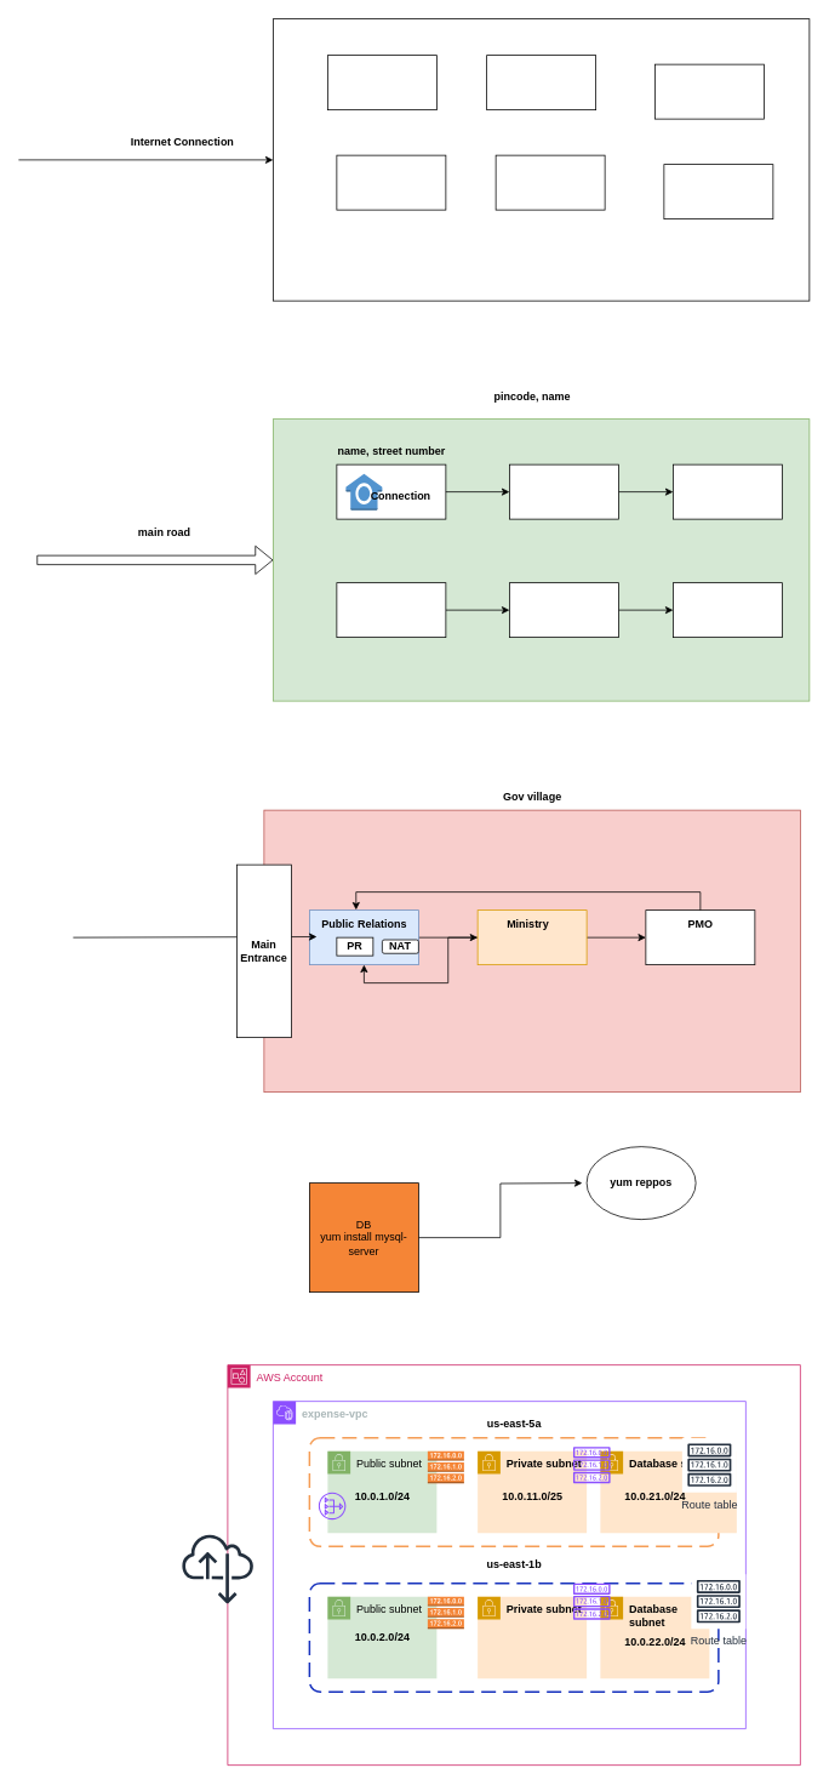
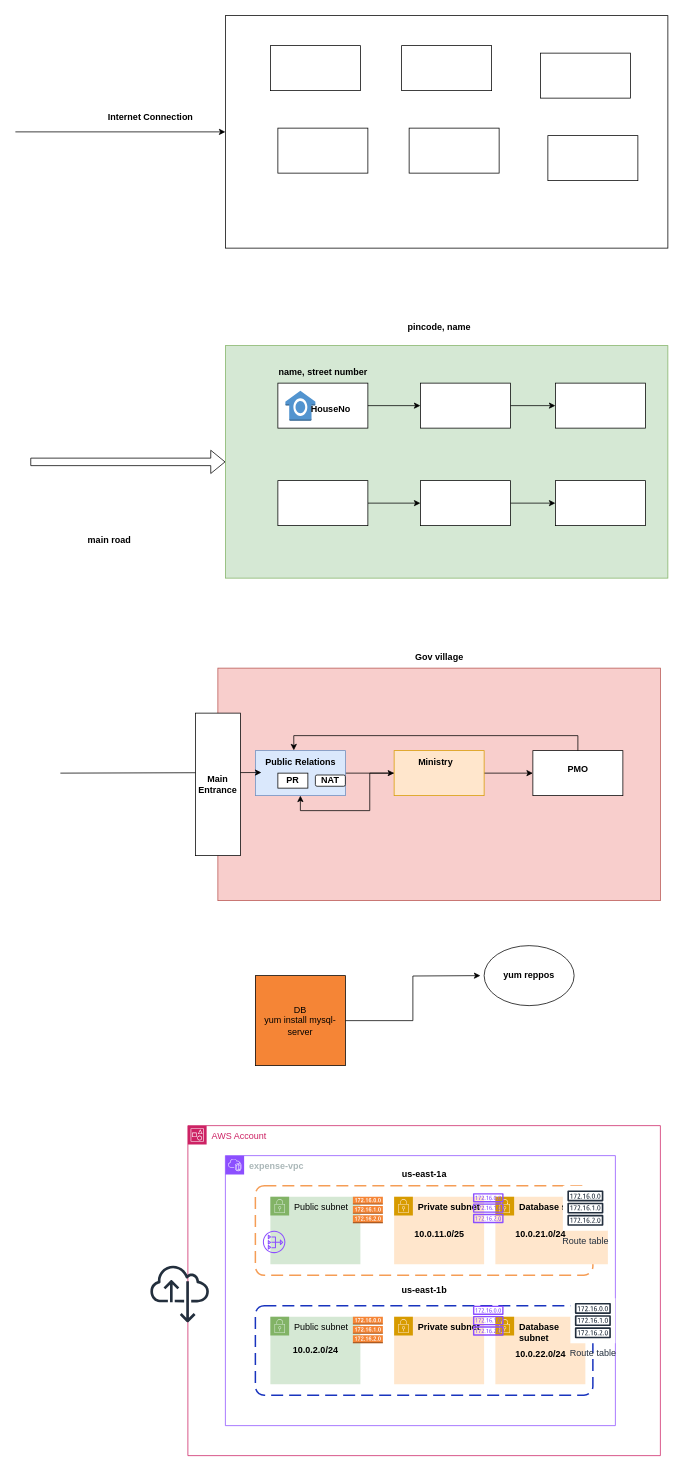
  <mxCell id="0" />
  <mxCell id="1" parent="0" />
  <mxCell id="2" value="" style="rounded=0;whiteSpace=wrap;html=1;" vertex="1" parent="1"><mxGeometry x="300" y="20" width="590" height="310" as="geometry" /></mxCell>
  <mxCell id="3" value="" style="endArrow=classic;html=1;rounded=0;entryX=0;entryY=0.5;entryDx=0;entryDy=0;" edge="1" parent="1" target="2"><mxGeometry width="50" height="50" relative="1" as="geometry"><mxPoint x="20" y="175" as="sourcePoint" /><mxPoint x="630" y="260" as="targetPoint" /></mxGeometry></mxCell>
  <mxCell id="4" value="&lt;b&gt;Internet Connection&lt;/b&gt;" style="text;html=1;align=center;verticalAlign=middle;resizable=0;points=[];autosize=1;strokeColor=none;fillColor=none;" vertex="1" parent="1"><mxGeometry x="130" y="140" width="140" height="30" as="geometry" /></mxCell>
  <mxCell id="5" value="" style="rounded=0;whiteSpace=wrap;html=1;" vertex="1" parent="1"><mxGeometry x="360" y="60" width="120" height="60" as="geometry" /></mxCell>
  <mxCell id="6" value="" style="rounded=0;whiteSpace=wrap;html=1;" vertex="1" parent="1"><mxGeometry x="370" y="170" width="120" height="60" as="geometry" /></mxCell>
  <mxCell id="7" value="" style="rounded=0;whiteSpace=wrap;html=1;" vertex="1" parent="1"><mxGeometry x="535" y="60" width="120" height="60" as="geometry" /></mxCell>
  <mxCell id="8" value="" style="rounded=0;whiteSpace=wrap;html=1;" vertex="1" parent="1"><mxGeometry x="545" y="170" width="120" height="60" as="geometry" /></mxCell>
  <mxCell id="9" value="" style="rounded=0;whiteSpace=wrap;html=1;" vertex="1" parent="1"><mxGeometry x="720" y="70" width="120" height="60" as="geometry" /></mxCell>
  <mxCell id="10" value="" style="rounded=0;whiteSpace=wrap;html=1;" vertex="1" parent="1"><mxGeometry x="730" y="180" width="120" height="60" as="geometry" /></mxCell>
  <mxCell id="11" value="" style="rounded=0;whiteSpace=wrap;html=1;fillColor=#d5e8d4;strokeColor=#82b366;" vertex="1" parent="1"><mxGeometry x="300" y="460" width="590" height="310" as="geometry" /></mxCell>
  <mxCell id="12" value="&lt;b&gt;pincode, name&lt;/b&gt;" style="text;html=1;align=center;verticalAlign=middle;resizable=0;points=[];autosize=1;strokeColor=none;fillColor=none;" vertex="1" parent="1"><mxGeometry x="530" y="420" width="110" height="30" as="geometry" /></mxCell>
  <mxCell id="13" value="" style="rounded=0;whiteSpace=wrap;html=1;" vertex="1" parent="1"><mxGeometry x="370" y="510" width="120" height="60" as="geometry" /></mxCell>
  <mxCell id="14" style="edgeStyle=orthogonalEdgeStyle;rounded=0;orthogonalLoop=1;jettySize=auto;html=1;" edge="1" parent="1" source="15" target="19"><mxGeometry relative="1" as="geometry" /></mxCell>
  <mxCell id="15" value="" style="rounded=0;whiteSpace=wrap;html=1;" vertex="1" parent="1"><mxGeometry x="370" y="640" width="120" height="60" as="geometry" /></mxCell>
  <mxCell id="16" style="edgeStyle=orthogonalEdgeStyle;rounded=0;orthogonalLoop=1;jettySize=auto;html=1;" edge="1" parent="1" source="17" target="21"><mxGeometry relative="1" as="geometry" /></mxCell>
  <mxCell id="17" value="" style="rounded=0;whiteSpace=wrap;html=1;" vertex="1" parent="1"><mxGeometry x="560" y="510" width="120" height="60" as="geometry" /></mxCell>
  <mxCell id="18" style="edgeStyle=orthogonalEdgeStyle;rounded=0;orthogonalLoop=1;jettySize=auto;html=1;" edge="1" parent="1" source="19" target="20"><mxGeometry relative="1" as="geometry" /></mxCell>
  <mxCell id="19" value="" style="rounded=0;whiteSpace=wrap;html=1;" vertex="1" parent="1"><mxGeometry x="560" y="640" width="120" height="60" as="geometry" /></mxCell>
  <mxCell id="20" value="" style="rounded=0;whiteSpace=wrap;html=1;" vertex="1" parent="1"><mxGeometry x="740" y="640" width="120" height="60" as="geometry" /></mxCell>
  <mxCell id="21" value="" style="rounded=0;whiteSpace=wrap;html=1;" vertex="1" parent="1"><mxGeometry x="740" y="510" width="120" height="60" as="geometry" /></mxCell>
  <mxCell id="22" value="" style="outlineConnect=0;dashed=0;verticalLabelPosition=bottom;verticalAlign=top;align=center;html=1;shape=mxgraph.aws3.alexa_smart_home_skill;fillColor=#5294CF;gradientColor=none;" vertex="1" parent="1"><mxGeometry x="380" y="520" width="40" height="40" as="geometry" /></mxCell>
  <mxCell id="23" style="edgeStyle=orthogonalEdgeStyle;rounded=0;orthogonalLoop=1;jettySize=auto;html=1;entryX=0;entryY=0.5;entryDx=0;entryDy=0;exitX=1;exitY=0.5;exitDx=0;exitDy=0;" edge="1" parent="1" source="13" target="17"><mxGeometry relative="1" as="geometry" /></mxCell>
- <mxCell id="24" value="&lt;b&gt;Connection&lt;/b&gt;" style="text;html=1;align=center;verticalAlign=middle;resizable=0;points=[];autosize=1;strokeColor=none;fillColor=none;" vertex="1" parent="1"><mxGeometry x="400" y="530" width="80" height="30" as="geometry" /></mxCell>
+ <mxCell id="24" value="&lt;b&gt;HouseNo&lt;/b&gt;" style="text;html=1;align=center;verticalAlign=middle;resizable=0;points=[];autosize=1;strokeColor=none;fillColor=none;" vertex="1" parent="1"><mxGeometry x="400" y="530" width="80" height="30" as="geometry" /></mxCell>
  <mxCell id="25" value="&lt;b&gt;name, street number&lt;/b&gt;" style="text;html=1;align=center;verticalAlign=middle;resizable=0;points=[];autosize=1;strokeColor=none;fillColor=none;" vertex="1" parent="1"><mxGeometry x="360" y="480" width="140" height="30" as="geometry" /></mxCell>
  <mxCell id="26" value="" style="shape=flexArrow;endArrow=classic;html=1;rounded=0;entryX=0;entryY=0.5;entryDx=0;entryDy=0;" edge="1" parent="1" target="11"><mxGeometry width="50" height="50" relative="1" as="geometry"><mxPoint x="40" y="615" as="sourcePoint" /><mxPoint x="100" y="590" as="targetPoint" /></mxGeometry></mxCell>
- <mxCell id="27" value="&lt;b&gt;main road&lt;/b&gt;" style="text;html=1;align=center;verticalAlign=middle;resizable=0;points=[];autosize=1;strokeColor=none;fillColor=none;" vertex="1" parent="1"><mxGeometry x="140" y="570" width="80" height="30" as="geometry" /></mxCell>
+ <mxCell id="27" value="&lt;b&gt;main road&lt;/b&gt;" style="text;html=1;align=center;verticalAlign=middle;resizable=0;points=[];autosize=1;strokeColor=none;fillColor=none;" vertex="1" parent="1"><mxGeometry x="105" y="705" width="80" height="30" as="geometry" /></mxCell>
  <mxCell id="28" value="" style="rounded=0;whiteSpace=wrap;html=1;fillColor=#f8cecc;strokeColor=#b85450;" vertex="1" parent="1"><mxGeometry x="290" y="890" width="590" height="310" as="geometry" /></mxCell>
  <mxCell id="29" value="&lt;b&gt;Gov village&lt;/b&gt;" style="text;html=1;align=center;verticalAlign=middle;resizable=0;points=[];autosize=1;strokeColor=none;fillColor=none;" vertex="1" parent="1"><mxGeometry x="540" y="860" width="90" height="30" as="geometry" /></mxCell>
  <mxCell id="30" style="edgeStyle=orthogonalEdgeStyle;rounded=0;orthogonalLoop=1;jettySize=auto;html=1;entryX=0;entryY=0.5;entryDx=0;entryDy=0;" edge="1" parent="1" source="31" target="34"><mxGeometry relative="1" as="geometry" /></mxCell>
  <mxCell id="31" value="" style="rounded=0;whiteSpace=wrap;html=1;fillColor=#dae8fc;strokeColor=#6c8ebf;" vertex="1" parent="1"><mxGeometry x="340" y="1000" width="120" height="60" as="geometry" /></mxCell>
  <mxCell id="32" style="edgeStyle=orthogonalEdgeStyle;rounded=0;orthogonalLoop=1;jettySize=auto;html=1;entryX=0;entryY=0.5;entryDx=0;entryDy=0;" edge="1" parent="1" source="34" target="35"><mxGeometry relative="1" as="geometry" /></mxCell>
  <mxCell id="33" style="edgeStyle=orthogonalEdgeStyle;rounded=0;orthogonalLoop=1;jettySize=auto;html=1;entryX=0.5;entryY=1;entryDx=0;entryDy=0;" edge="1" parent="1" source="34" target="31"><mxGeometry relative="1" as="geometry" /></mxCell>
  <mxCell id="34" value="" style="rounded=0;whiteSpace=wrap;html=1;fillColor=#ffe6cc;strokeColor=#d79b00;" vertex="1" parent="1"><mxGeometry x="525" y="1000" width="120" height="60" as="geometry" /></mxCell>
  <mxCell id="35" value="" style="rounded=0;whiteSpace=wrap;html=1;" vertex="1" parent="1"><mxGeometry x="710" y="1000" width="120" height="60" as="geometry" /></mxCell>
  <mxCell id="36" value="&lt;b&gt;Public Relations&lt;/b&gt;" style="text;html=1;align=center;verticalAlign=middle;resizable=0;points=[];autosize=1;strokeColor=none;fillColor=none;" vertex="1" parent="1"><mxGeometry x="340" y="1000" width="120" height="30" as="geometry" /></mxCell>
  <mxCell id="37" value="&lt;b&gt;Ministry&lt;/b&gt;" style="text;html=1;align=center;verticalAlign=middle;resizable=0;points=[];autosize=1;strokeColor=none;fillColor=none;" vertex="1" parent="1"><mxGeometry x="545" y="1000" width="70" height="30" as="geometry" /></mxCell>
- <mxCell id="38" value="&lt;b&gt;PMO&lt;/b&gt;" style="text;html=1;align=center;verticalAlign=middle;resizable=0;points=[];autosize=1;strokeColor=none;fillColor=none;" vertex="1" parent="1"><mxGeometry x="745" y="1000" width="50" height="30" as="geometry" /></mxCell>
+ <mxCell id="38" value="&lt;b&gt;PMO&lt;/b&gt;" style="text;html=1;align=center;verticalAlign=middle;resizable=0;points=[];autosize=1;strokeColor=none;fillColor=none;" vertex="1" parent="1"><mxGeometry x="745" y="1010" width="50" height="30" as="geometry" /></mxCell>
  <mxCell id="39" value="" style="endArrow=classic;html=1;rounded=0;entryX=0.067;entryY=0.973;entryDx=0;entryDy=0;entryPerimeter=0;" edge="1" parent="1" target="36"><mxGeometry width="50" height="50" relative="1" as="geometry"><mxPoint x="80" y="1030" as="sourcePoint" /><mxPoint x="290" y="1030" as="targetPoint" /></mxGeometry></mxCell>
  <mxCell id="40" value="&lt;b&gt;Main&lt;/b&gt;&lt;div&gt;&lt;b&gt;Entrance&lt;/b&gt;&lt;/div&gt;" style="rounded=0;whiteSpace=wrap;html=1;" vertex="1" parent="1"><mxGeometry x="260" y="950" width="60" height="190" as="geometry" /></mxCell>
  <mxCell id="41" style="edgeStyle=orthogonalEdgeStyle;rounded=0;orthogonalLoop=1;jettySize=auto;html=1;entryX=0.427;entryY=-0.013;entryDx=0;entryDy=0;entryPerimeter=0;" edge="1" parent="1" source="35" target="36"><mxGeometry relative="1" as="geometry"><Array as="points"><mxPoint x="770" y="980" /><mxPoint x="391" y="980" /></Array></mxGeometry></mxCell>
  <mxCell id="42" value="&lt;b&gt;PR&lt;/b&gt;" style="whiteSpace=wrap;html=1;rounded=0;" vertex="1" parent="1"><mxGeometry x="370" y="1030" width="40" height="20" as="geometry" /></mxCell>
  <mxCell id="43" style="edgeStyle=orthogonalEdgeStyle;rounded=0;orthogonalLoop=1;jettySize=auto;html=1;" edge="1" parent="1" source="44"><mxGeometry relative="1" as="geometry"><mxPoint x="640" y="1300" as="targetPoint" /></mxGeometry></mxCell>
  <mxCell id="44" value="DB&lt;div&gt;yum install mysql-server&lt;/div&gt;" style="whiteSpace=wrap;html=1;aspect=fixed;fillColor=#f58536;" vertex="1" parent="1"><mxGeometry x="340" y="1300" width="120" height="120" as="geometry" /></mxCell>
  <mxCell id="45" value="&lt;b&gt;yum reppos&lt;/b&gt;" style="ellipse;whiteSpace=wrap;html=1;" vertex="1" parent="1"><mxGeometry x="645" y="1260" width="120" height="80" as="geometry" /></mxCell>
  <mxCell id="46" value="&lt;b&gt;NAT&lt;/b&gt;" style="whiteSpace=wrap;html=1;rounded=1;" vertex="1" parent="1"><mxGeometry x="420" y="1032.5" width="40" height="15" as="geometry" /></mxCell>
  <mxCell id="47" value="AWS Account" style="points=[[0,0],[0.25,0],[0.5,0],[0.75,0],[1,0],[1,0.25],[1,0.5],[1,0.75],[1,1],[0.75,1],[0.5,1],[0.25,1],[0,1],[0,0.75],[0,0.5],[0,0.25]];outlineConnect=0;gradientColor=none;html=1;whiteSpace=wrap;fontSize=12;fontStyle=0;container=1;pointerEvents=0;collapsible=0;recursiveResize=0;shape=mxgraph.aws4.group;grIcon=mxgraph.aws4.group_account;strokeColor=#CD2264;fillColor=none;verticalAlign=top;align=left;spacingLeft=30;fontColor=#CD2264;dashed=0;" vertex="1" parent="1"><mxGeometry x="250" y="1500" width="630" height="440" as="geometry" /></mxCell>
  <mxCell id="48" value="" style="sketch=0;outlineConnect=0;fontColor=#232F3E;gradientColor=none;fillColor=#232F3D;strokeColor=none;dashed=0;verticalLabelPosition=bottom;verticalAlign=top;align=center;html=1;fontSize=12;fontStyle=0;aspect=fixed;pointerEvents=1;shape=mxgraph.aws4.internet_alt22;" vertex="1" parent="47"><mxGeometry x="-50" y="184.75" width="78" height="78" as="geometry" /></mxCell>
  <mxCell id="49" value="&lt;b&gt;expense-vpc&lt;/b&gt;" style="points=[[0,0],[0.25,0],[0.5,0],[0.75,0],[1,0],[1,0.25],[1,0.5],[1,0.75],[1,1],[0.75,1],[0.5,1],[0.25,1],[0,1],[0,0.75],[0,0.5],[0,0.25]];outlineConnect=0;gradientColor=none;html=1;whiteSpace=wrap;fontSize=12;fontStyle=0;container=1;pointerEvents=0;collapsible=0;recursiveResize=0;shape=mxgraph.aws4.group;grIcon=mxgraph.aws4.group_vpc2;strokeColor=#8C4FFF;fillColor=none;verticalAlign=top;align=left;spacingLeft=30;fontColor=#AAB7B8;dashed=0;" vertex="1" parent="1"><mxGeometry x="300" y="1540" width="520" height="360" as="geometry" /></mxCell>
  <mxCell id="50" value="" style="rounded=1;arcSize=10;dashed=1;strokeColor=#F59D56;fillColor=none;gradientColor=none;dashPattern=8 4;strokeWidth=2;" vertex="1" parent="49"><mxGeometry x="40" y="40" width="450" height="119.5" as="geometry" /></mxCell>
  <mxCell id="51" value="" style="rounded=1;arcSize=10;dashed=1;strokeColor=#1934be;fillColor=none;gradientColor=none;dashPattern=8 4;strokeWidth=2;" vertex="1" parent="49"><mxGeometry x="40" y="200" width="450" height="119.5" as="geometry" /></mxCell>
- <mxCell id="52" value="&lt;b&gt;us-east-5a&lt;/b&gt;" style="text;html=1;align=center;verticalAlign=middle;resizable=0;points=[];autosize=1;strokeColor=none;fillColor=none;" vertex="1" parent="49"><mxGeometry x="225" y="10" width="80" height="30" as="geometry" /></mxCell>
+ <mxCell id="52" value="&lt;b&gt;us-east-1a&lt;/b&gt;" style="text;html=1;align=center;verticalAlign=middle;resizable=0;points=[];autosize=1;strokeColor=none;fillColor=none;" vertex="1" parent="49"><mxGeometry x="225" y="10" width="80" height="30" as="geometry" /></mxCell>
  <mxCell id="53" value="&lt;b&gt;us-east-1b&lt;/b&gt;" style="text;html=1;align=center;verticalAlign=middle;resizable=0;points=[];autosize=1;strokeColor=none;fillColor=none;" vertex="1" parent="49"><mxGeometry x="225" y="165" width="80" height="30" as="geometry" /></mxCell>
  <mxCell id="54" value="Public subnet" style="points=[[0,0],[0.25,0],[0.5,0],[0.75,0],[1,0],[1,0.25],[1,0.5],[1,0.75],[1,1],[0.75,1],[0.5,1],[0.25,1],[0,1],[0,0.75],[0,0.5],[0,0.25]];outlineConnect=0;html=1;whiteSpace=wrap;fontSize=12;fontStyle=0;container=1;pointerEvents=0;collapsible=0;recursiveResize=0;shape=mxgraph.aws4.group;grIcon=mxgraph.aws4.group_security_group;grStroke=0;strokeColor=#82b366;fillColor=#d5e8d4;verticalAlign=top;align=left;spacingLeft=30;dashed=0;" vertex="1" parent="49"><mxGeometry x="60" y="54.75" width="120" height="90" as="geometry" /></mxCell>
- <mxCell id="55" value="&lt;b&gt;10.0.1.0/24&lt;/b&gt;" style="text;html=1;align=center;verticalAlign=middle;resizable=0;points=[];autosize=1;strokeColor=none;fillColor=none;" vertex="1" parent="54"><mxGeometry x="20" y="35.25" width="80" height="30" as="geometry" /></mxCell>
  <mxCell id="56" value="Public subnet" style="points=[[0,0],[0.25,0],[0.5,0],[0.75,0],[1,0],[1,0.25],[1,0.5],[1,0.75],[1,1],[0.75,1],[0.5,1],[0.25,1],[0,1],[0,0.75],[0,0.5],[0,0.25]];outlineConnect=0;html=1;whiteSpace=wrap;fontSize=12;fontStyle=0;container=1;pointerEvents=0;collapsible=0;recursiveResize=0;shape=mxgraph.aws4.group;grIcon=mxgraph.aws4.group_security_group;grStroke=0;strokeColor=#82b366;fillColor=#d5e8d4;verticalAlign=top;align=left;spacingLeft=30;dashed=0;" vertex="1" parent="49"><mxGeometry x="60" y="214.75" width="120" height="90" as="geometry" /></mxCell>
  <mxCell id="57" value="&lt;b&gt;10.0.2.0/24&lt;/b&gt;" style="text;html=1;align=center;verticalAlign=middle;resizable=0;points=[];autosize=1;strokeColor=none;fillColor=none;" vertex="1" parent="56"><mxGeometry x="20" y="30" width="80" height="30" as="geometry" /></mxCell>
  <mxCell id="58" value="&lt;b&gt;Private subnet&lt;/b&gt;" style="points=[[0,0],[0.25,0],[0.5,0],[0.75,0],[1,0],[1,0.25],[1,0.5],[1,0.75],[1,1],[0.75,1],[0.5,1],[0.25,1],[0,1],[0,0.75],[0,0.5],[0,0.25]];outlineConnect=0;html=1;whiteSpace=wrap;fontSize=12;fontStyle=0;container=1;pointerEvents=0;collapsible=0;recursiveResize=0;shape=mxgraph.aws4.group;grIcon=mxgraph.aws4.group_security_group;grStroke=0;strokeColor=#d79b00;fillColor=#ffe6cc;verticalAlign=top;align=left;spacingLeft=30;dashed=0;" vertex="1" parent="49"><mxGeometry x="225" y="54.75" width="120" height="90" as="geometry" /></mxCell>
  <mxCell id="59" value="&lt;b&gt;10.0.11.0/25&lt;/b&gt;" style="text;html=1;align=center;verticalAlign=middle;resizable=0;points=[];autosize=1;strokeColor=none;fillColor=none;" vertex="1" parent="58"><mxGeometry x="15" y="35.25" width="90" height="30" as="geometry" /></mxCell>
  <mxCell id="60" value="&lt;b&gt;Private subnet&lt;/b&gt;" style="points=[[0,0],[0.25,0],[0.5,0],[0.75,0],[1,0],[1,0.25],[1,0.5],[1,0.75],[1,1],[0.75,1],[0.5,1],[0.25,1],[0,1],[0,0.75],[0,0.5],[0,0.25]];outlineConnect=0;html=1;whiteSpace=wrap;fontSize=12;fontStyle=0;container=1;pointerEvents=0;collapsible=0;recursiveResize=0;shape=mxgraph.aws4.group;grIcon=mxgraph.aws4.group_security_group;grStroke=0;strokeColor=#d79b00;fillColor=#ffe6cc;verticalAlign=top;align=left;spacingLeft=30;dashed=0;" vertex="1" parent="49"><mxGeometry x="225" y="214.75" width="120" height="90" as="geometry" /></mxCell>
  <mxCell id="61" value="&lt;b&gt;Database subnet&lt;/b&gt;" style="points=[[0,0],[0.25,0],[0.5,0],[0.75,0],[1,0],[1,0.25],[1,0.5],[1,0.75],[1,1],[0.75,1],[0.5,1],[0.25,1],[0,1],[0,0.75],[0,0.5],[0,0.25]];outlineConnect=0;html=1;whiteSpace=wrap;fontSize=12;fontStyle=0;container=1;pointerEvents=0;collapsible=0;recursiveResize=0;shape=mxgraph.aws4.group;grIcon=mxgraph.aws4.group_security_group;grStroke=0;strokeColor=#d79b00;fillColor=#ffe6cc;verticalAlign=top;align=left;spacingLeft=30;dashed=0;" vertex="1" parent="49"><mxGeometry x="360" y="54.75" width="150" height="90" as="geometry" /></mxCell>
  <mxCell id="62" value="&lt;b&gt;10.0.21.0/24&lt;/b&gt;" style="text;html=1;align=center;verticalAlign=middle;resizable=0;points=[];autosize=1;strokeColor=none;fillColor=none;" vertex="1" parent="61"><mxGeometry x="15" y="35.25" width="90" height="30" as="geometry" /></mxCell>
  <mxCell id="63" value="Route table" style="sketch=0;outlineConnect=0;fontColor=#232F3E;gradientColor=none;strokeColor=#232F3E;fillColor=#ffffff;dashed=0;verticalLabelPosition=bottom;verticalAlign=top;align=center;html=1;fontSize=12;fontStyle=0;aspect=fixed;shape=mxgraph.aws4.resourceIcon;resIcon=mxgraph.aws4.route_table;" vertex="1" parent="61"><mxGeometry x="90" y="-14.75" width="60" height="60" as="geometry" /></mxCell>
  <mxCell id="64" value="&lt;b&gt;Database subnet&lt;/b&gt;" style="points=[[0,0],[0.25,0],[0.5,0],[0.75,0],[1,0],[1,0.25],[1,0.5],[1,0.75],[1,1],[0.75,1],[0.5,1],[0.25,1],[0,1],[0,0.75],[0,0.5],[0,0.25]];outlineConnect=0;html=1;whiteSpace=wrap;fontSize=12;fontStyle=0;container=1;pointerEvents=0;collapsible=0;recursiveResize=0;shape=mxgraph.aws4.group;grIcon=mxgraph.aws4.group_security_group;grStroke=0;strokeColor=#d79b00;fillColor=#ffe6cc;verticalAlign=top;align=left;spacingLeft=30;dashed=0;" vertex="1" parent="49"><mxGeometry x="360" y="214.75" width="120" height="90" as="geometry" /></mxCell>
  <mxCell id="65" value="&lt;b&gt;10.0.22.0/24&lt;/b&gt;" style="text;html=1;align=center;verticalAlign=middle;resizable=0;points=[];autosize=1;strokeColor=none;fillColor=none;" vertex="1" parent="64"><mxGeometry x="15" y="35.25" width="90" height="30" as="geometry" /></mxCell>
  <mxCell id="66" value="" style="outlineConnect=0;dashed=0;verticalLabelPosition=bottom;verticalAlign=top;align=center;html=1;shape=mxgraph.aws3.route_table;fillColor=#F58536;gradientColor=none;" vertex="1" parent="49"><mxGeometry x="170" y="54.75" width="40" height="35.25" as="geometry" /></mxCell>
  <mxCell id="67" value="" style="outlineConnect=0;dashed=0;verticalLabelPosition=bottom;verticalAlign=top;align=center;html=1;shape=mxgraph.aws3.route_table;fillColor=#F58536;gradientColor=none;" vertex="1" parent="49"><mxGeometry x="170" y="214.75" width="40" height="35.25" as="geometry" /></mxCell>
  <mxCell id="68" value="" style="sketch=0;outlineConnect=0;fontColor=#232F3E;gradientColor=none;fillColor=#8C4FFF;strokeColor=none;dashed=0;verticalLabelPosition=bottom;verticalAlign=top;align=center;html=1;fontSize=12;fontStyle=0;aspect=fixed;pointerEvents=1;shape=mxgraph.aws4.route_table;" vertex="1" parent="49"><mxGeometry x="330" y="50" width="41.05" height="40" as="geometry" /></mxCell>
  <mxCell id="69" value="" style="sketch=0;outlineConnect=0;fontColor=#232F3E;gradientColor=none;fillColor=#8C4FFF;strokeColor=none;dashed=0;verticalLabelPosition=bottom;verticalAlign=top;align=center;html=1;fontSize=12;fontStyle=0;aspect=fixed;pointerEvents=1;shape=mxgraph.aws4.route_table;" vertex="1" parent="49"><mxGeometry x="330" y="200" width="41.05" height="40" as="geometry" /></mxCell>
  <mxCell id="70" value="Route table" style="sketch=0;outlineConnect=0;fontColor=#232F3E;gradientColor=none;strokeColor=#232F3E;fillColor=#ffffff;dashed=0;verticalLabelPosition=bottom;verticalAlign=top;align=center;html=1;fontSize=12;fontStyle=0;aspect=fixed;shape=mxgraph.aws4.resourceIcon;resIcon=mxgraph.aws4.route_table;" vertex="1" parent="49"><mxGeometry x="460" y="190" width="60" height="60" as="geometry" /></mxCell>
  <mxCell id="71" value="" style="sketch=0;outlineConnect=0;fontColor=#232F3E;gradientColor=none;fillColor=#8C4FFF;strokeColor=none;dashed=0;verticalLabelPosition=bottom;verticalAlign=top;align=center;html=1;fontSize=12;fontStyle=0;aspect=fixed;pointerEvents=1;shape=mxgraph.aws4.nat_gateway;" vertex="1" parent="49"><mxGeometry x="50" y="100" width="30" height="30" as="geometry" /></mxCell>
